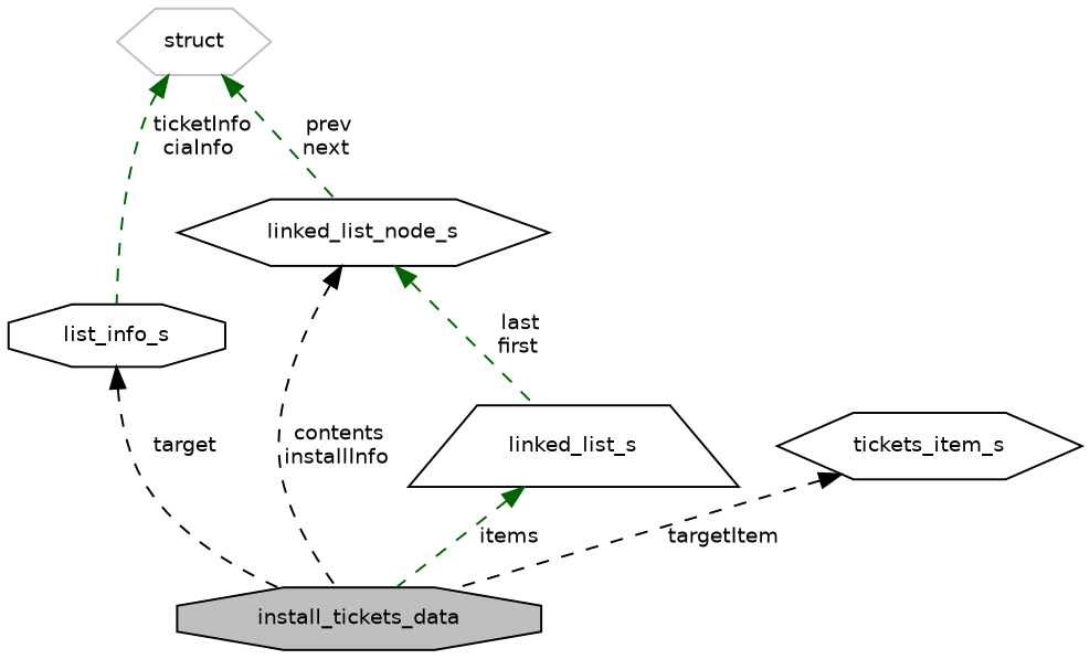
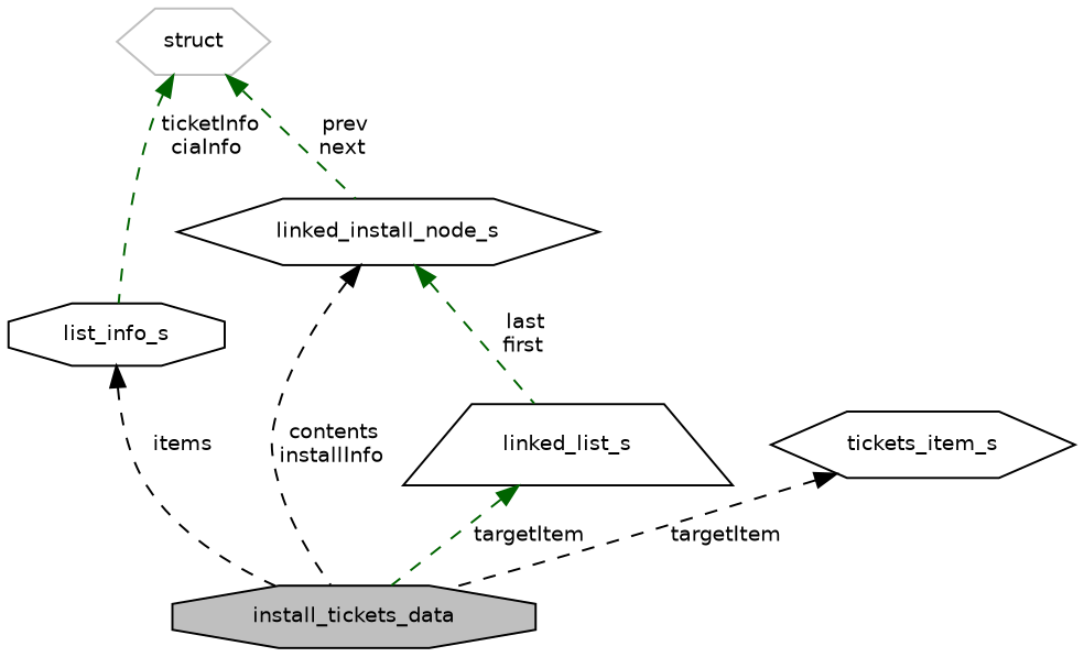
  digraph {
    node [color=black fillcolor=white fontname=Helvetica fontsize=10 shape=hexagon style=filled]
    edge [color=darkgreen dir=back fontname=Helvetica fontsize=10 labelfontname=Helvetica labelfontsize=10 style=dashed]
    n1 [fillcolor=grey75 fontcolor=black height=0.2 label=install_tickets_data shape=octagon width=0.4]
    n2 [color=grey75 height=0.2 label=struct width=0.4]
    n3 [height=0.2 label=list_info_s shape=octagon width=0.4]
-   n4 [height=0.2 label=linked_list_node_s width=0.4]
+   n4 [height=0.2 label=linked_install_node_s width=0.4]
    n5 [height=0.2 label=linked_list_s shape=trapezium width=0.4]
    n6 [height=0.2 label=tickets_item_s width=0.4]
    n2 -> n3 [label=" ticketInfo\nciaInfo"]
    n2 -> n4 [label=" prev\nnext"]
-   n3 -> n1 [color=black label=" target"]
+   n3 -> n1 [color=black label=" items"]
    n4 -> n1 [color=black label=" contents\ninstallInfo"]
    n4 -> n5 [label=" last\nfirst"]
-   n5 -> n1 [label=" items"]
+   n5 -> n1 [label=" targetItem"]
    n6 -> n1 [color=black label=" targetItem"]
  }
